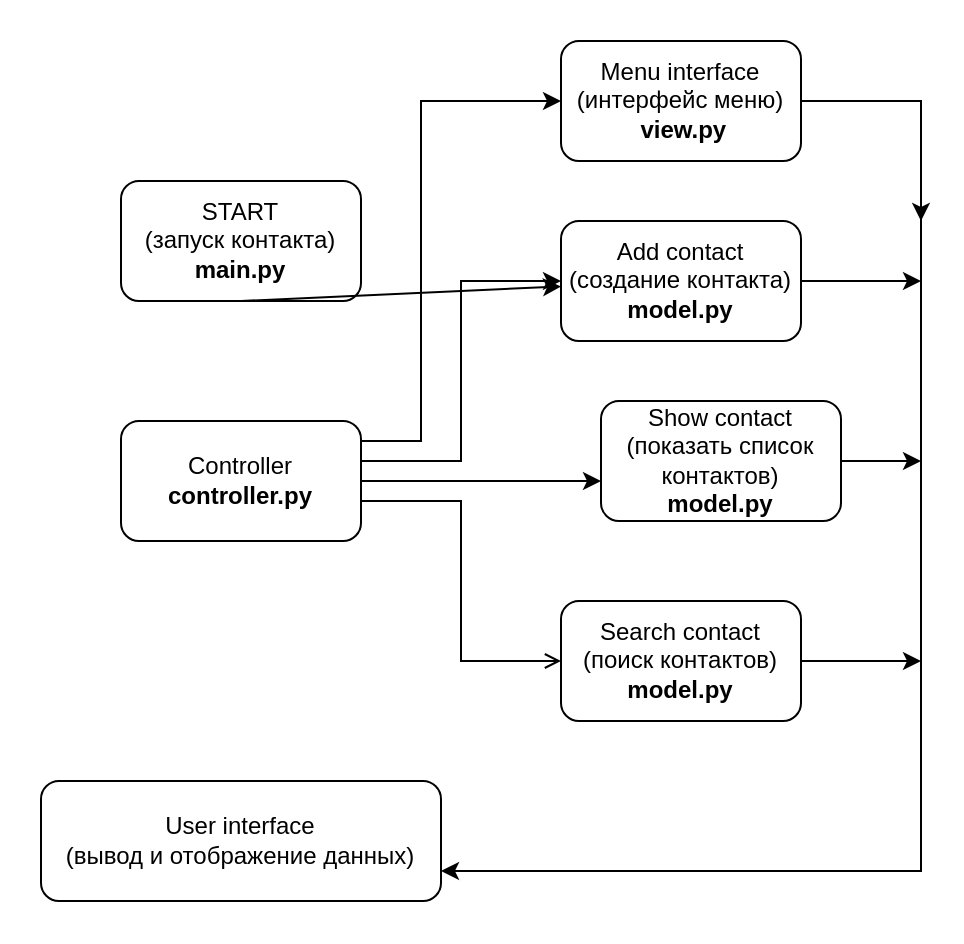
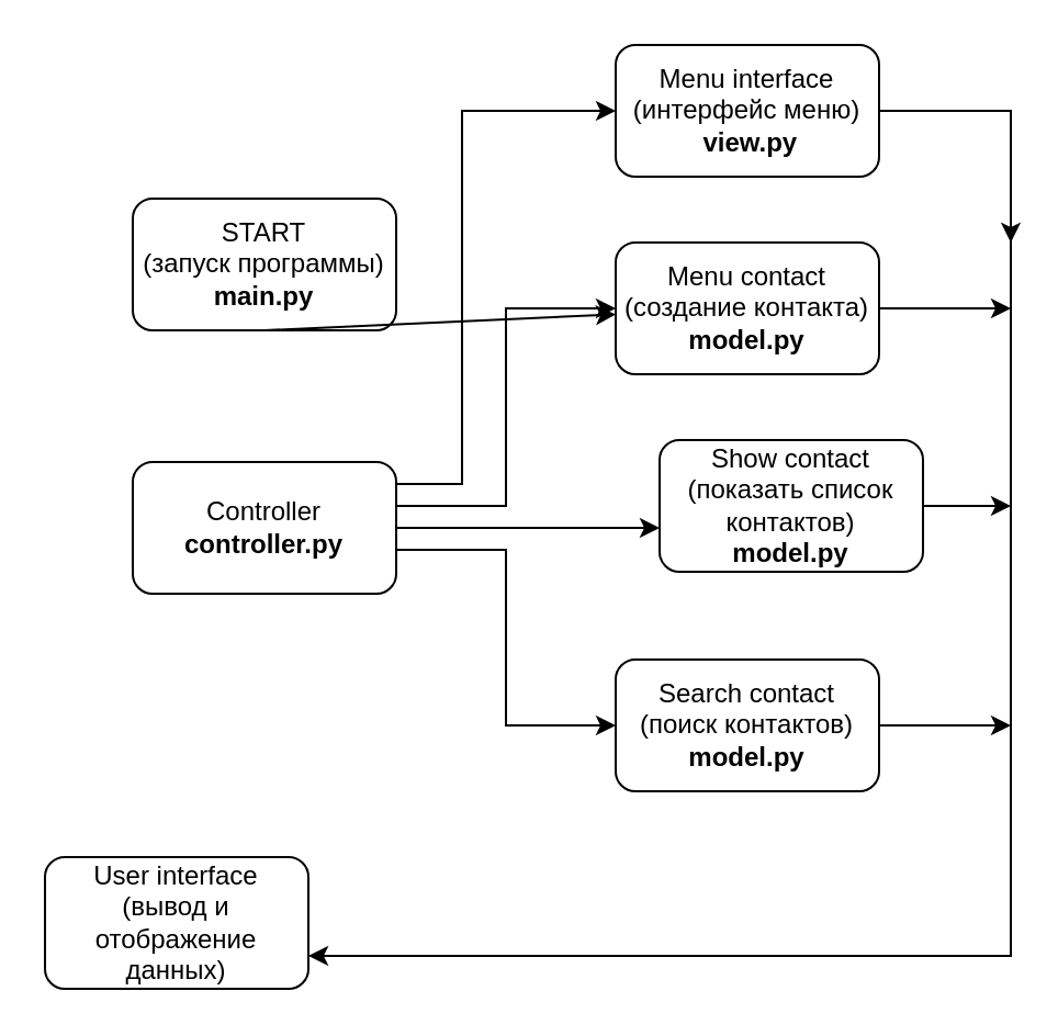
  <mxCell id="0" />
  <mxCell id="1" parent="0" />
- <mxCell id="2" value="&lt;div&gt;START&lt;br&gt;&lt;/div&gt;&lt;div&gt;(запуск контакта)&lt;/div&gt;&lt;div&gt;&lt;b&gt;main.py&lt;/b&gt;&lt;br&gt;&lt;/div&gt;" style="rounded=1;whiteSpace=wrap;html=1;" vertex="1" parent="1"><mxGeometry x="60" y="90" width="120" height="60" as="geometry" /></mxCell>
+ <mxCell id="2" value="&lt;div&gt;START&lt;br&gt;&lt;/div&gt;&lt;div&gt;(запуск программы)&lt;/div&gt;&lt;div&gt;&lt;b&gt;main.py&lt;/b&gt;&lt;br&gt;&lt;/div&gt;" style="rounded=1;whiteSpace=wrap;html=1;" vertex="1" parent="1"><mxGeometry x="60" y="90" width="120" height="60" as="geometry" /></mxCell>
  <mxCell id="3" value="" style="endArrow=classic;html=1;rounded=0;exitX=0.5;exitY=1;exitDx=0;exitDy=0;" edge="1" parent="1" source="2" target="8"><mxGeometry width="50" height="50" relative="1" as="geometry"><mxPoint x="350" y="380" as="sourcePoint" /><mxPoint x="120" y="230" as="targetPoint" /></mxGeometry></mxCell>
  <mxCell id="4" value="" style="edgeStyle=orthogonalEdgeStyle;rounded=0;orthogonalLoop=1;jettySize=auto;html=1;" edge="1" parent="1" source="5" target="10"><mxGeometry relative="1" as="geometry"><Array as="points"><mxPoint x="260" y="240" /><mxPoint x="260" y="240" /></Array></mxGeometry></mxCell>
  <mxCell id="5" value="&lt;div&gt;Controller&lt;/div&gt;&lt;div&gt;&lt;b&gt;controller.py&lt;/b&gt;&lt;br&gt;&lt;/div&gt;" style="rounded=1;whiteSpace=wrap;html=1;" vertex="1" parent="1"><mxGeometry x="60" y="210" width="120" height="60" as="geometry" /></mxCell>
  <mxCell id="6" value="&lt;div&gt;Menu interface&lt;/div&gt;&lt;div&gt;(интерфейс меню)&lt;/div&gt;&lt;div&gt;&lt;b&gt;&amp;nbsp;view.py&lt;/b&gt;&lt;br&gt;&lt;/div&gt;" style="rounded=1;whiteSpace=wrap;html=1;" vertex="1" parent="1"><mxGeometry x="280" y="20" width="120" height="60" as="geometry" /></mxCell>
  <mxCell id="7" style="edgeStyle=orthogonalEdgeStyle;rounded=0;orthogonalLoop=1;jettySize=auto;html=1;" edge="1" parent="1" source="8"><mxGeometry relative="1" as="geometry"><mxPoint x="460" y="140" as="targetPoint" /></mxGeometry></mxCell>
- <mxCell id="8" value="&lt;div&gt;Add contact&lt;/div&gt;&lt;div&gt;(создание контакта)&lt;/div&gt;&lt;div&gt;&lt;b&gt;model.py&lt;/b&gt;&lt;br&gt;&lt;/div&gt;" style="rounded=1;whiteSpace=wrap;html=1;" vertex="1" parent="1"><mxGeometry x="280" y="110" width="120" height="60" as="geometry" /></mxCell>
+ <mxCell id="8" value="&lt;div&gt;Menu contact&lt;/div&gt;&lt;div&gt;(создание контакта)&lt;/div&gt;&lt;div&gt;&lt;b&gt;model.py&lt;/b&gt;&lt;br&gt;&lt;/div&gt;" style="rounded=1;whiteSpace=wrap;html=1;" vertex="1" parent="1"><mxGeometry x="280" y="110" width="120" height="60" as="geometry" /></mxCell>
  <mxCell id="9" style="edgeStyle=orthogonalEdgeStyle;rounded=0;orthogonalLoop=1;jettySize=auto;html=1;" edge="1" parent="1" source="10"><mxGeometry relative="1" as="geometry"><mxPoint x="460" y="230" as="targetPoint" /></mxGeometry></mxCell>
  <mxCell id="10" value="&lt;div&gt;Show contact&lt;/div&gt;&lt;div&gt;(показать список контактов)&lt;/div&gt;&lt;div&gt;&lt;b&gt;model.py&lt;/b&gt;&lt;br&gt;&lt;/div&gt;" style="rounded=1;whiteSpace=wrap;html=1;" vertex="1" parent="1"><mxGeometry x="300" y="200" width="120" height="60" as="geometry" /></mxCell>
  <mxCell id="11" style="edgeStyle=orthogonalEdgeStyle;rounded=0;orthogonalLoop=1;jettySize=auto;html=1;" edge="1" parent="1" source="12"><mxGeometry relative="1" as="geometry"><mxPoint x="460" y="330" as="targetPoint" /></mxGeometry></mxCell>
  <mxCell id="12" value="&lt;div&gt;Search contact&lt;/div&gt;&lt;div&gt;(поиск контактов)&lt;/div&gt;&lt;div&gt;&lt;b&gt;model.py&lt;/b&gt;&lt;br&gt;&lt;/div&gt;" style="rounded=1;whiteSpace=wrap;html=1;" vertex="1" parent="1"><mxGeometry x="280" y="300" width="120" height="60" as="geometry" /></mxCell>
- <mxCell id="13" value="&lt;div&gt;User interface&lt;/div&gt;&lt;div&gt;(вывод и отображение данных)&lt;br&gt;&lt;/div&gt;" style="rounded=1;whiteSpace=wrap;html=1;" vertex="1" parent="1"><mxGeometry x="20" y="390" width="200" height="60" as="geometry" /></mxCell>
+ <mxCell id="13" value="&lt;div&gt;User interface&lt;/div&gt;&lt;div&gt;(вывод и отображение данных)&lt;br&gt;&lt;/div&gt;" style="rounded=1;whiteSpace=wrap;html=1;" vertex="1" parent="1"><mxGeometry x="20" y="390" width="120" height="60" as="geometry" /></mxCell>
  <mxCell id="14" value="" style="edgeStyle=orthogonalEdgeStyle;rounded=0;orthogonalLoop=1;jettySize=auto;html=1;entryX=0;entryY=0.5;entryDx=0;entryDy=0;exitX=1;exitY=0.25;exitDx=0;exitDy=0;" edge="1" parent="1" source="5" target="8"><mxGeometry relative="1" as="geometry"><mxPoint x="190" y="250" as="sourcePoint" /><mxPoint x="290" y="290" as="targetPoint" /><Array as="points"><mxPoint x="180" y="230" /><mxPoint x="230" y="230" /><mxPoint x="230" y="140" /></Array></mxGeometry></mxCell>
- <mxCell id="15" value="" style="edgeStyle=orthogonalEdgeStyle;rounded=0;orthogonalLoop=1;jettySize=auto;html=1;entryX=0;entryY=0.5;entryDx=0;entryDy=0;exitX=1;exitY=0.75;exitDx=0;exitDy=0;endArrow=open;" edge="1" parent="1" source="5" target="12"><mxGeometry relative="1" as="geometry"><mxPoint x="190" y="250" as="sourcePoint" /><mxPoint x="290" y="290" as="targetPoint" /><Array as="points"><mxPoint x="180" y="250" /><mxPoint x="230" y="250" /><mxPoint x="230" y="330" /></Array></mxGeometry></mxCell>
+ <mxCell id="15" value="" style="edgeStyle=orthogonalEdgeStyle;rounded=0;orthogonalLoop=1;jettySize=auto;html=1;entryX=0;entryY=0.5;entryDx=0;entryDy=0;exitX=1;exitY=0.75;exitDx=0;exitDy=0;" edge="1" parent="1" source="5" target="12"><mxGeometry relative="1" as="geometry"><mxPoint x="190" y="250" as="sourcePoint" /><mxPoint x="290" y="290" as="targetPoint" /><Array as="points"><mxPoint x="180" y="250" /><mxPoint x="230" y="250" /><mxPoint x="230" y="330" /></Array></mxGeometry></mxCell>
  <mxCell id="16" value="" style="edgeStyle=orthogonalEdgeStyle;rounded=0;orthogonalLoop=1;jettySize=auto;html=1;entryX=0;entryY=0.5;entryDx=0;entryDy=0;" edge="1" parent="1" target="6"><mxGeometry relative="1" as="geometry"><mxPoint x="180" y="220" as="sourcePoint" /><mxPoint x="290" y="150" as="targetPoint" /><Array as="points"><mxPoint x="180" y="235" /><mxPoint x="180" y="220" /><mxPoint x="210" y="220" /><mxPoint x="210" y="50" /></Array></mxGeometry></mxCell>
  <mxCell id="17" value="" style="edgeStyle=orthogonalEdgeStyle;rounded=0;orthogonalLoop=1;jettySize=auto;html=1;entryX=1;entryY=0.75;entryDx=0;entryDy=0;exitX=1;exitY=0.5;exitDx=0;exitDy=0;" edge="1" parent="1" source="6" target="13"><mxGeometry relative="1" as="geometry"><mxPoint x="190" y="230" as="sourcePoint" /><mxPoint x="290" y="60" as="targetPoint" /><Array as="points"><mxPoint x="460" y="50" /><mxPoint x="460" y="435" /></Array></mxGeometry></mxCell>
  <mxCell id="18" value="" style="endArrow=classic;html=1;rounded=0;" edge="1" parent="1"><mxGeometry width="50" height="50" relative="1" as="geometry"><mxPoint x="460" y="50" as="sourcePoint" /><mxPoint x="460" y="110" as="targetPoint" /></mxGeometry></mxCell>
